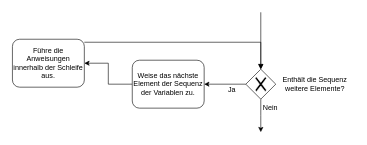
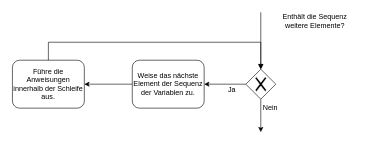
  <mxCell id="0" />
  <mxCell id="1" parent="0" />
  <mxCell id="2" value="" style="edgeStyle=orthogonalEdgeStyle;rounded=0;orthogonalLoop=1;jettySize=auto;html=1;" edge="1" parent="1" source="3" target="5"><mxGeometry relative="1" as="geometry" /></mxCell>
  <mxCell id="3" value="Weise das nächste Element der Sequenz der Variablen zu." style="shape=ext;rounded=1;html=1;whiteSpace=wrap;" parent="1" vertex="1"><mxGeometry x="220" y="100" width="120" height="80" as="geometry" /></mxCell>
  <mxCell id="4" style="edgeStyle=orthogonalEdgeStyle;rounded=0;orthogonalLoop=1;jettySize=auto;html=1;entryX=0.5;entryY=0;entryDx=0;entryDy=0;" edge="1" parent="1" source="5" target="10"><mxGeometry relative="1" as="geometry"><Array as="points"><mxPoint x="80" y="70" /><mxPoint x="435" y="70" /></Array></mxGeometry></mxCell>
- <mxCell id="5" value="Führe die Anweisungen innerhalb der Schleife aus." style="shape=ext;rounded=1;html=1;whiteSpace=wrap;" vertex="1" parent="1"><mxGeometry x="20" y="65" width="120" height="80" as="geometry" /></mxCell>
+ <mxCell id="5" value="Führe die Anweisungen innerhalb der Schleife aus." style="shape=ext;rounded=1;html=1;whiteSpace=wrap;" vertex="1" parent="1"><mxGeometry x="20" y="100" width="120" height="80" as="geometry" /></mxCell>
  <mxCell id="6" style="edgeStyle=orthogonalEdgeStyle;rounded=0;orthogonalLoop=1;jettySize=auto;html=1;entryX=1;entryY=0.5;entryDx=0;entryDy=0;" parent="1" source="10" target="3" edge="1"><mxGeometry relative="1" as="geometry" /></mxCell>
  <mxCell id="7" value="Ja" style="text;html=1;resizable=0;points=[];align=center;verticalAlign=middle;labelBackgroundColor=#ffffff;" parent="6" vertex="1" connectable="0"><mxGeometry x="0.011" y="1" relative="1" as="geometry"><mxPoint x="10.5" y="8.5" as="offset" /></mxGeometry></mxCell>
  <mxCell id="8" value="" style="edgeStyle=orthogonalEdgeStyle;rounded=0;orthogonalLoop=1;jettySize=auto;html=1;" parent="1" source="10" edge="1"><mxGeometry relative="1" as="geometry"><mxPoint x="434.5" y="220" as="targetPoint" /></mxGeometry></mxCell>
  <mxCell id="9" value="Nein" style="text;html=1;resizable=0;points=[];align=center;verticalAlign=middle;labelBackgroundColor=#ffffff;" parent="8" vertex="1" connectable="0"><mxGeometry x="0.133" y="2" relative="1" as="geometry"><mxPoint x="13" y="-16" as="offset" /></mxGeometry></mxCell>
  <mxCell id="10" value="" style="shape=mxgraph.bpmn.shape;html=1;verticalLabelPosition=bottom;labelBackgroundColor=#ffffff;verticalAlign=top;align=center;perimeter=rhombusPerimeter;background=gateway;outlineConnect=0;outline=none;symbol=exclusiveGw;" parent="1" vertex="1"><mxGeometry x="409.5" y="115" width="50" height="50" as="geometry" /></mxCell>
  <mxCell id="11" value="" style="endArrow=block;endFill=1;endSize=6;html=1;entryX=0.5;entryY=0;entryDx=0;entryDy=0;" parent="1" target="10" edge="1"><mxGeometry width="100" relative="1" as="geometry"><mxPoint x="434.5" y="20" as="sourcePoint" /><mxPoint x="499.5" y="10" as="targetPoint" /></mxGeometry></mxCell>
- <mxCell id="12" value="Enthält die Sequenz weitere Elemente?" style="text;html=1;strokeColor=none;fillColor=none;align=center;verticalAlign=middle;whiteSpace=wrap;rounded=0;" parent="1" vertex="1"><mxGeometry x="459.5" y="120" width="130" height="40" as="geometry" /></mxCell>
+ <mxCell id="12" value="Enthält die Sequenz weitere Elemente?" style="text;html=1;strokeColor=none;fillColor=none;align=center;verticalAlign=middle;whiteSpace=wrap;rounded=0;" parent="1" vertex="1"><mxGeometry x="459.5" y="15" width="130" height="40" as="geometry" /></mxCell>
